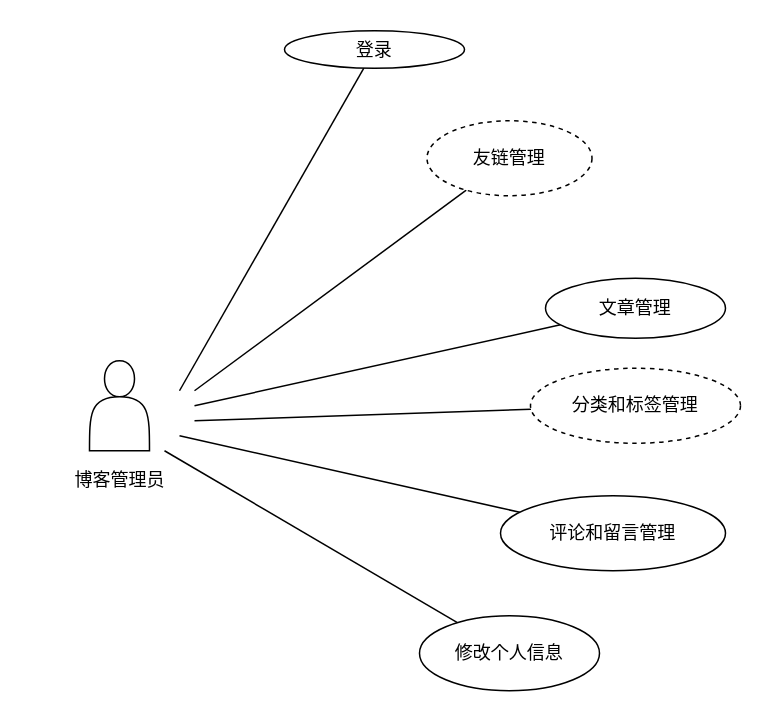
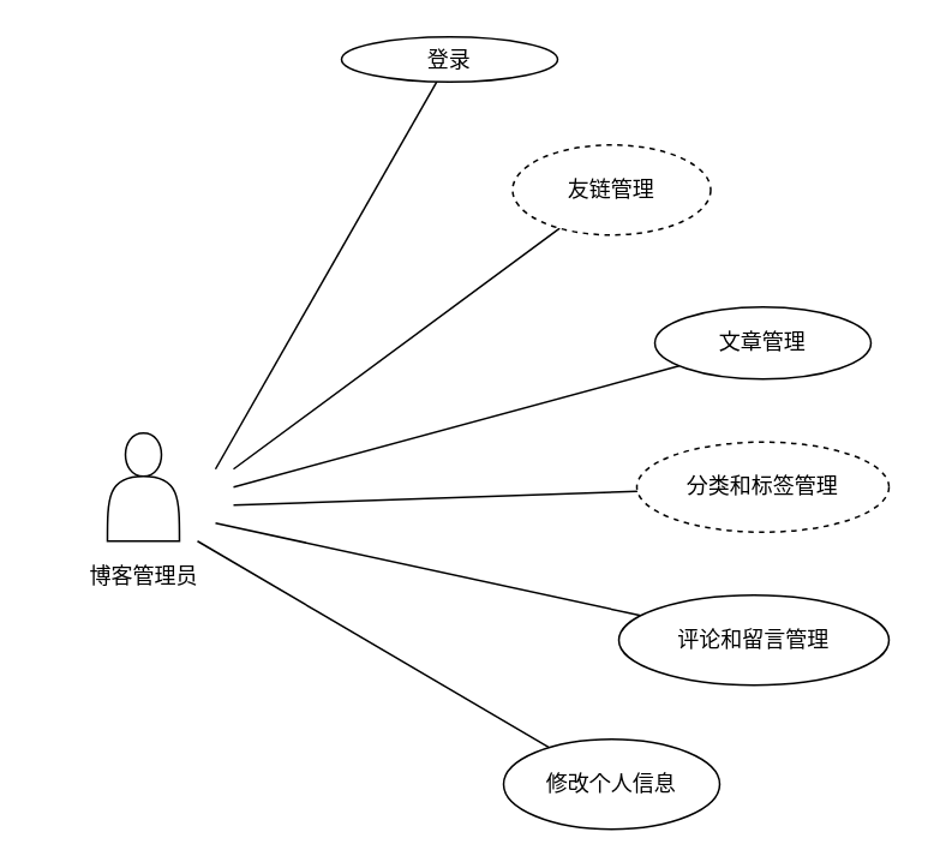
  <mxCell id="0" />
  <mxCell id="1" parent="0" />
  <mxCell id="2" value="" style="endArrow=none;html=1;" edge="1" parent="1" target="3"><mxGeometry width="50" height="50" relative="1" as="geometry"><mxPoint x="119" y="260" as="sourcePoint" /><mxPoint x="169" y="210" as="targetPoint" /></mxGeometry></mxCell>
  <mxCell id="3" value="登录" style="ellipse;whiteSpace=wrap;html=1;" vertex="1" parent="1"><mxGeometry x="189" y="20" width="120" height="25" as="geometry" /></mxCell>
  <mxCell id="4" value="" style="endArrow=none;html=1;" edge="1" parent="1" target="5"><mxGeometry width="50" height="50" relative="1" as="geometry"><mxPoint x="129" y="270" as="sourcePoint" /><mxPoint x="279" y="250" as="targetPoint" /></mxGeometry></mxCell>
- <mxCell id="5" value="文章管理" style="ellipse;whiteSpace=wrap;html=1;" vertex="1" parent="1"><mxGeometry x="363" y="185" width="120" height="40" as="geometry" /></mxCell>
+ <mxCell id="5" value="文章管理" style="ellipse;whiteSpace=wrap;html=1;" vertex="1" parent="1"><mxGeometry x="363" y="170" width="120" height="40" as="geometry" /></mxCell>
  <mxCell id="6" value="" style="endArrow=none;html=1;" edge="1" parent="1" target="7"><mxGeometry width="50" height="50" relative="1" as="geometry"><mxPoint x="129" y="280" as="sourcePoint" /><mxPoint x="309" y="270" as="targetPoint" /></mxGeometry></mxCell>
  <mxCell id="7" value="&lt;font style=&quot;vertical-align: inherit&quot;&gt;&lt;font style=&quot;vertical-align: inherit&quot;&gt;分类和标签管理&lt;/font&gt;&lt;/font&gt;" style="ellipse;whiteSpace=wrap;html=1;dashed=1;" vertex="1" parent="1"><mxGeometry x="353" y="245" width="140" height="50" as="geometry" /></mxCell>
  <mxCell id="8" value="" style="endArrow=none;html=1;" edge="1" parent="1" target="9"><mxGeometry width="50" height="50" relative="1" as="geometry"><mxPoint x="119" y="290" as="sourcePoint" /><mxPoint x="269" y="330" as="targetPoint" /></mxGeometry></mxCell>
- <mxCell id="9" value="&lt;font style=&quot;vertical-align: inherit&quot;&gt;&lt;font style=&quot;vertical-align: inherit&quot;&gt;评论和留言管理&lt;/font&gt;&lt;/font&gt;" style="ellipse;whiteSpace=wrap;html=1;" vertex="1" parent="1"><mxGeometry x="333" y="330" width="150" height="50" as="geometry" /></mxCell>
+ <mxCell id="9" value="&lt;font style=&quot;vertical-align: inherit&quot;&gt;&lt;font style=&quot;vertical-align: inherit&quot;&gt;评论和留言管理&lt;/font&gt;&lt;/font&gt;" style="ellipse;whiteSpace=wrap;html=1;" vertex="1" parent="1"><mxGeometry x="343" y="330" width="150" height="50" as="geometry" /></mxCell>
  <mxCell id="10" value="" style="endArrow=none;html=1;" edge="1" parent="1" target="11"><mxGeometry width="50" height="50" relative="1" as="geometry"><mxPoint x="109" y="300" as="sourcePoint" /><mxPoint x="129" y="310" as="targetPoint" /></mxGeometry></mxCell>
  <mxCell id="11" value="&lt;font style=&quot;vertical-align: inherit&quot;&gt;&lt;font style=&quot;vertical-align: inherit&quot;&gt;修改个人信息&lt;/font&gt;&lt;/font&gt;" style="ellipse;whiteSpace=wrap;html=1;" vertex="1" parent="1"><mxGeometry x="279" y="410" width="120" height="50" as="geometry" /></mxCell>
  <mxCell id="12" value="" style="endArrow=none;html=1;" edge="1" parent="1" target="13"><mxGeometry width="50" height="50" relative="1" as="geometry"><mxPoint x="129" y="260" as="sourcePoint" /><mxPoint x="239" y="140" as="targetPoint" /></mxGeometry></mxCell>
  <mxCell id="13" value="&lt;font style=&quot;vertical-align: inherit&quot;&gt;&lt;font style=&quot;vertical-align: inherit&quot;&gt;友链管理&lt;/font&gt;&lt;/font&gt;" style="ellipse;whiteSpace=wrap;html=1;dashed=1;" vertex="1" parent="1"><mxGeometry x="284" y="80" width="110" height="50" as="geometry" /></mxCell>
  <mxCell id="14" value="" style="shape=actor;whiteSpace=wrap;html=1;" vertex="1" parent="1"><mxGeometry x="59" y="240" width="40" height="60" as="geometry" /></mxCell>
  <mxCell id="15" value="博客管理员" style="text;html=1;strokeColor=none;fillColor=none;align=center;verticalAlign=middle;whiteSpace=wrap;rounded=0;" vertex="1" parent="1"><mxGeometry x="20.5" y="310" width="117" height="20" as="geometry" /></mxCell>
